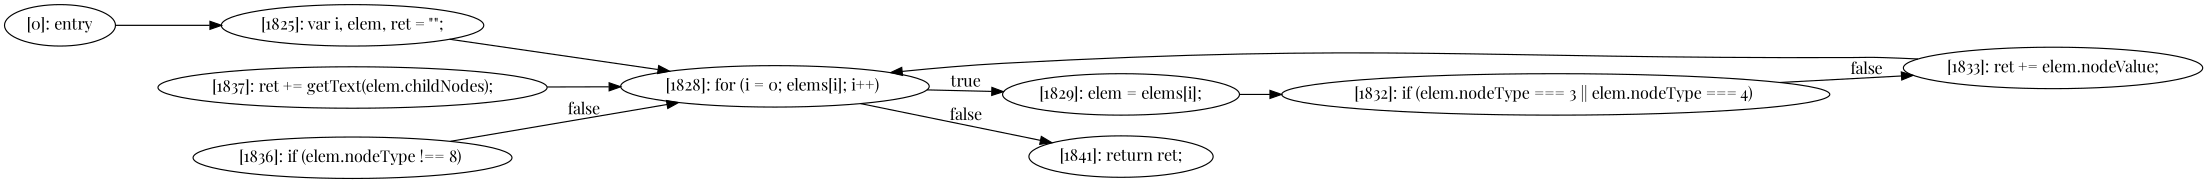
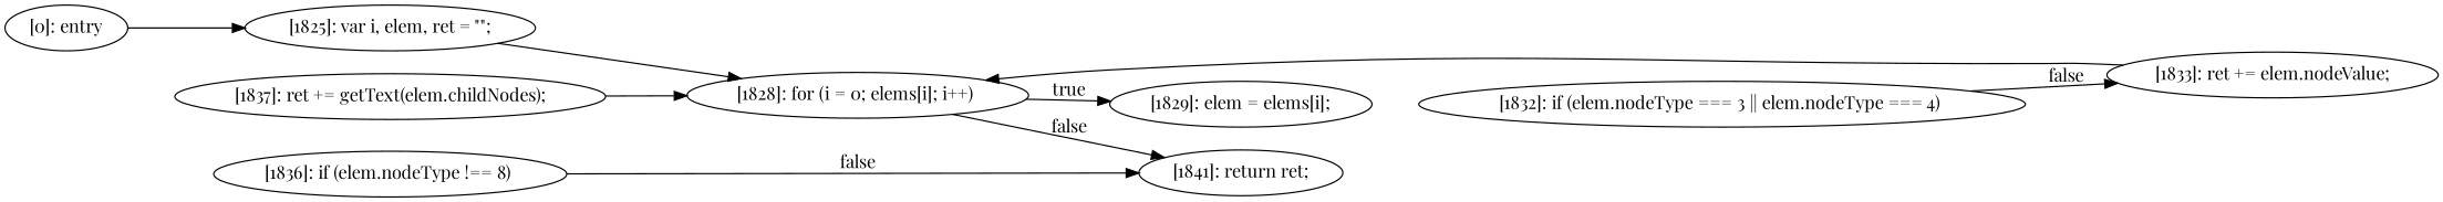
  digraph {
    fontname="Playfair Display"
    rankdir=LR
    node [fontname="Playfair Display"]
    edge [fontname="Playfair Display"]
    n1 [label="[1837]: ret += getText(elem.childNodes);\n"]
    n2 [label="[1828]: for (i = 0; elems[i]; i++) "]
    n3 [label="[1829]: elem = elems[i];\n"]
    n4 [label="[1841]: return ret;\n"]
    n5 [label="[1832]: if (elem.nodeType === 3 || elem.nodeType === 4) "]
    n6 [label="[1833]: ret += elem.nodeValue;\n"]
    n7 [label="[1836]: if (elem.nodeType !== 8) "]
    n8 [label="[1825]: var i, elem, ret = \"\";\n"]
    n9 [label="[0]: entry"]
    n1 -> n2
    n2 -> n3 [label=true]
    n2 -> n4 [label=false]
-   n3 -> n5
    n5 -> n6 [label=false]
    n6 -> n2
-   n7 -> n2 [label=false]
+   n7 -> n4 [label=false]
    n8 -> n2
    n9 -> n8
  }
